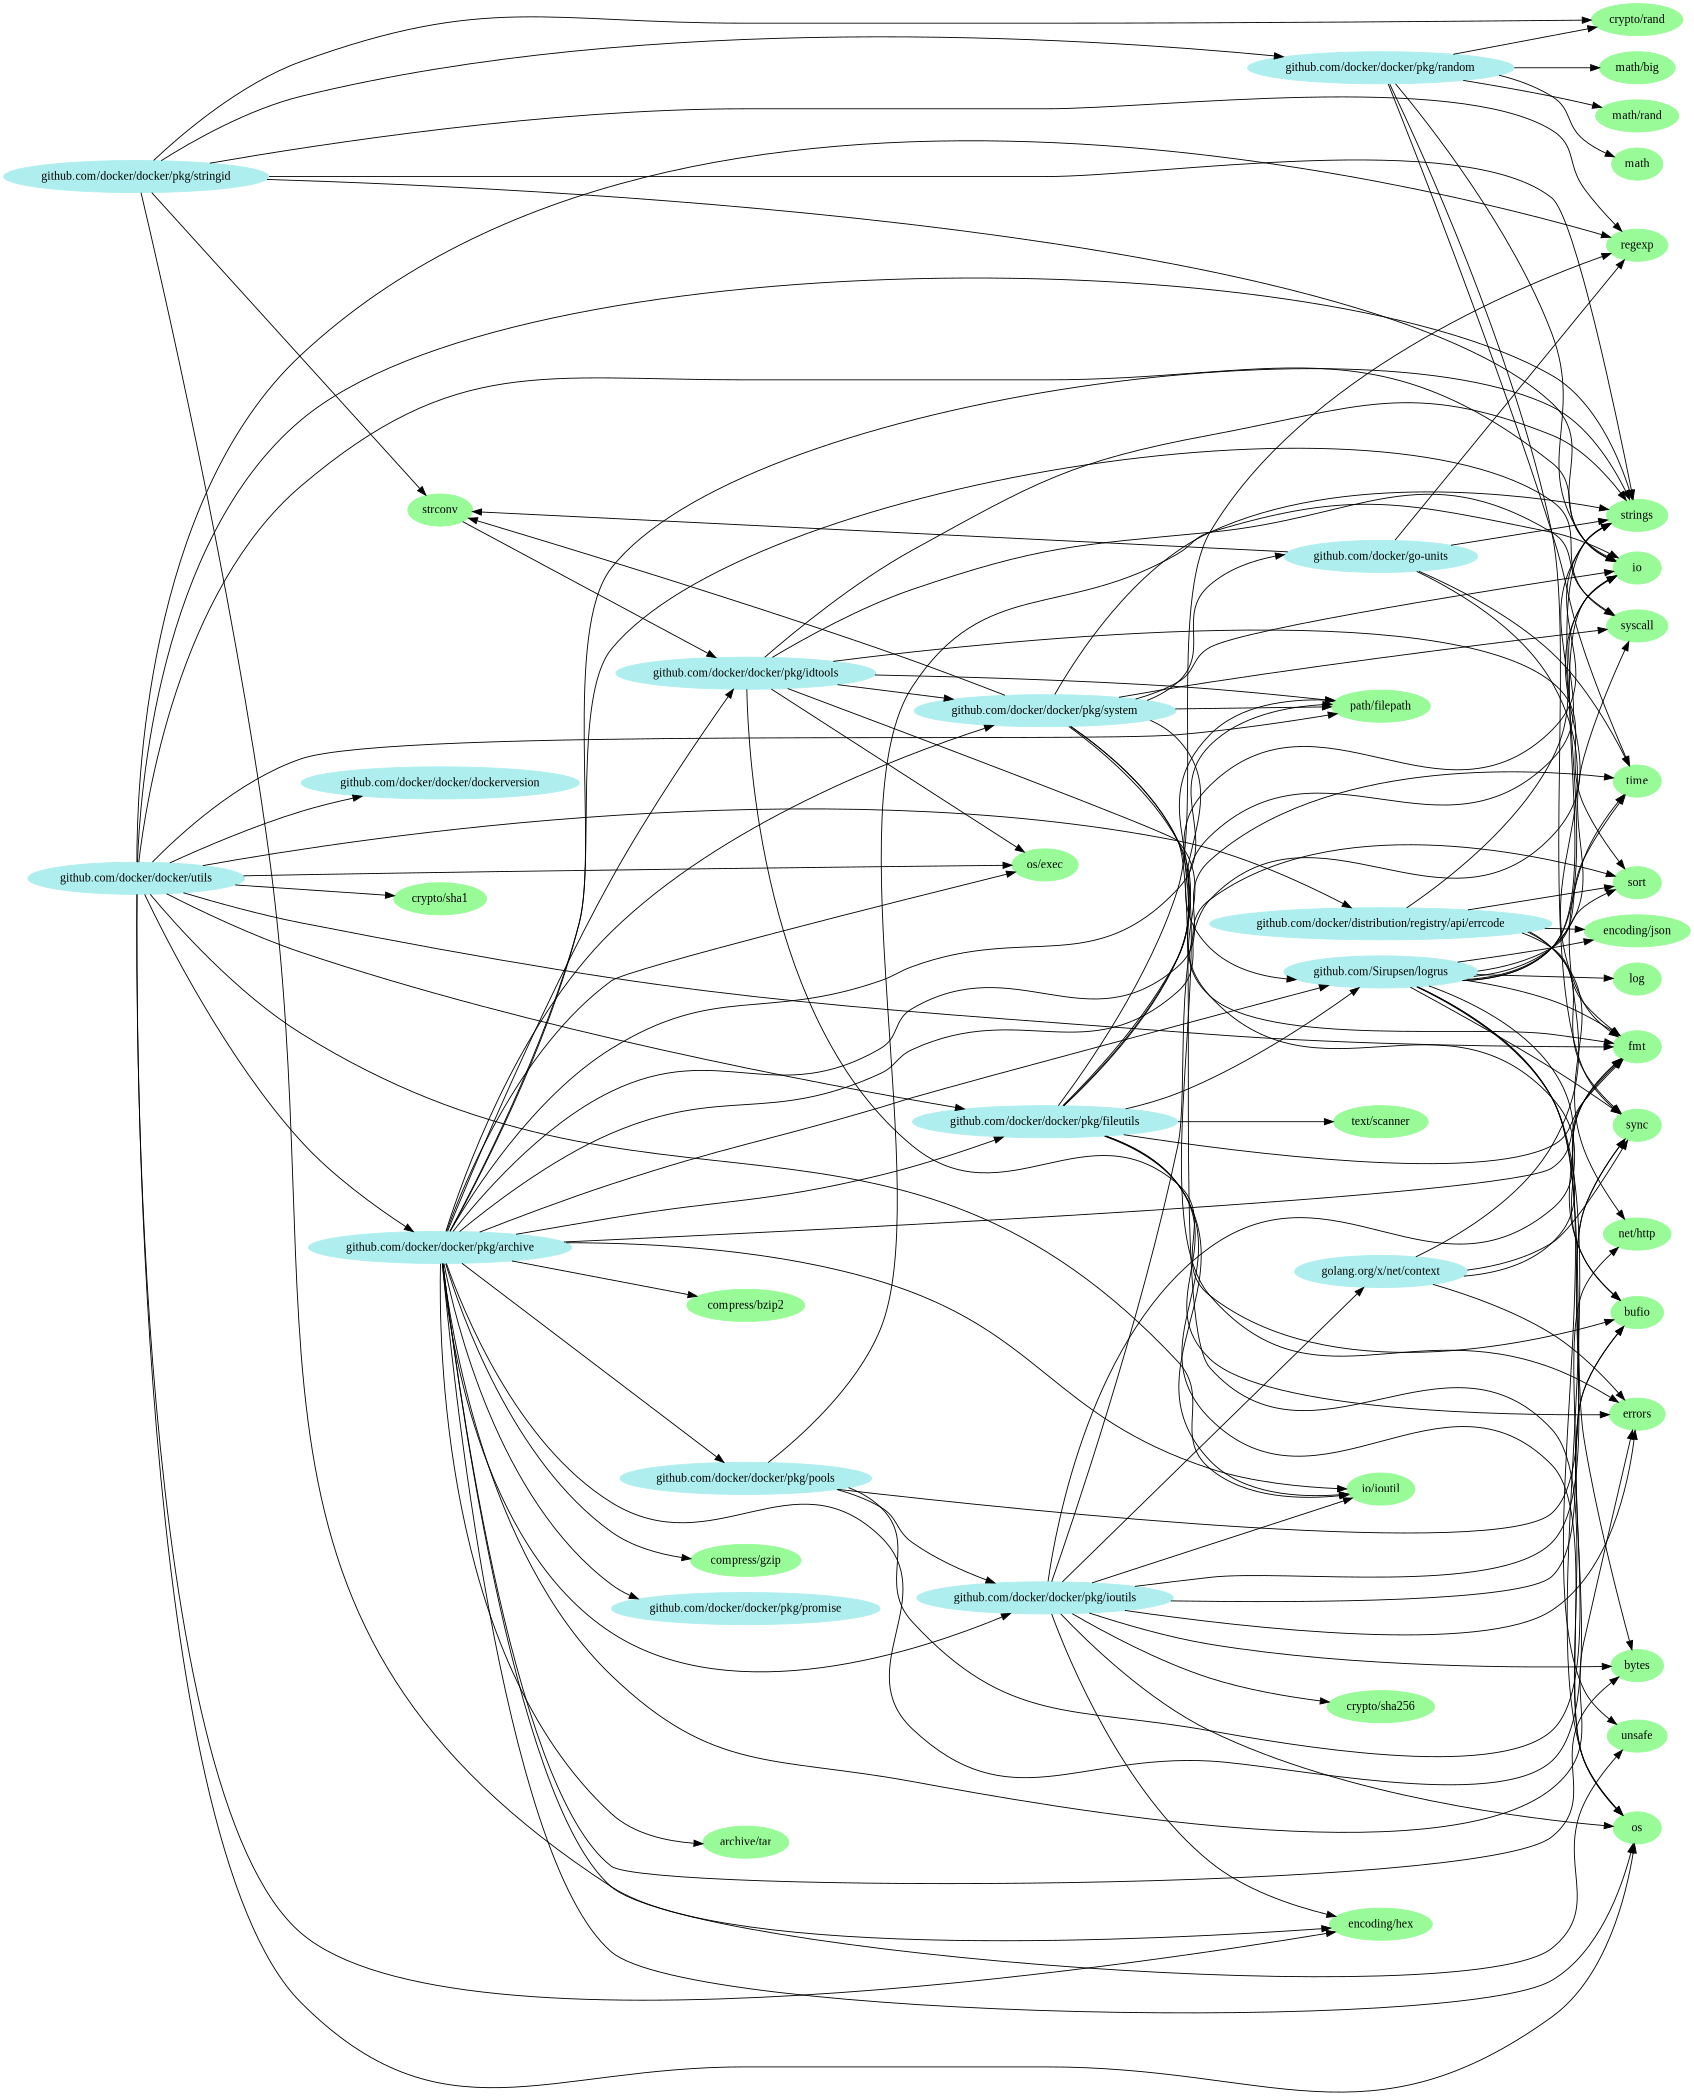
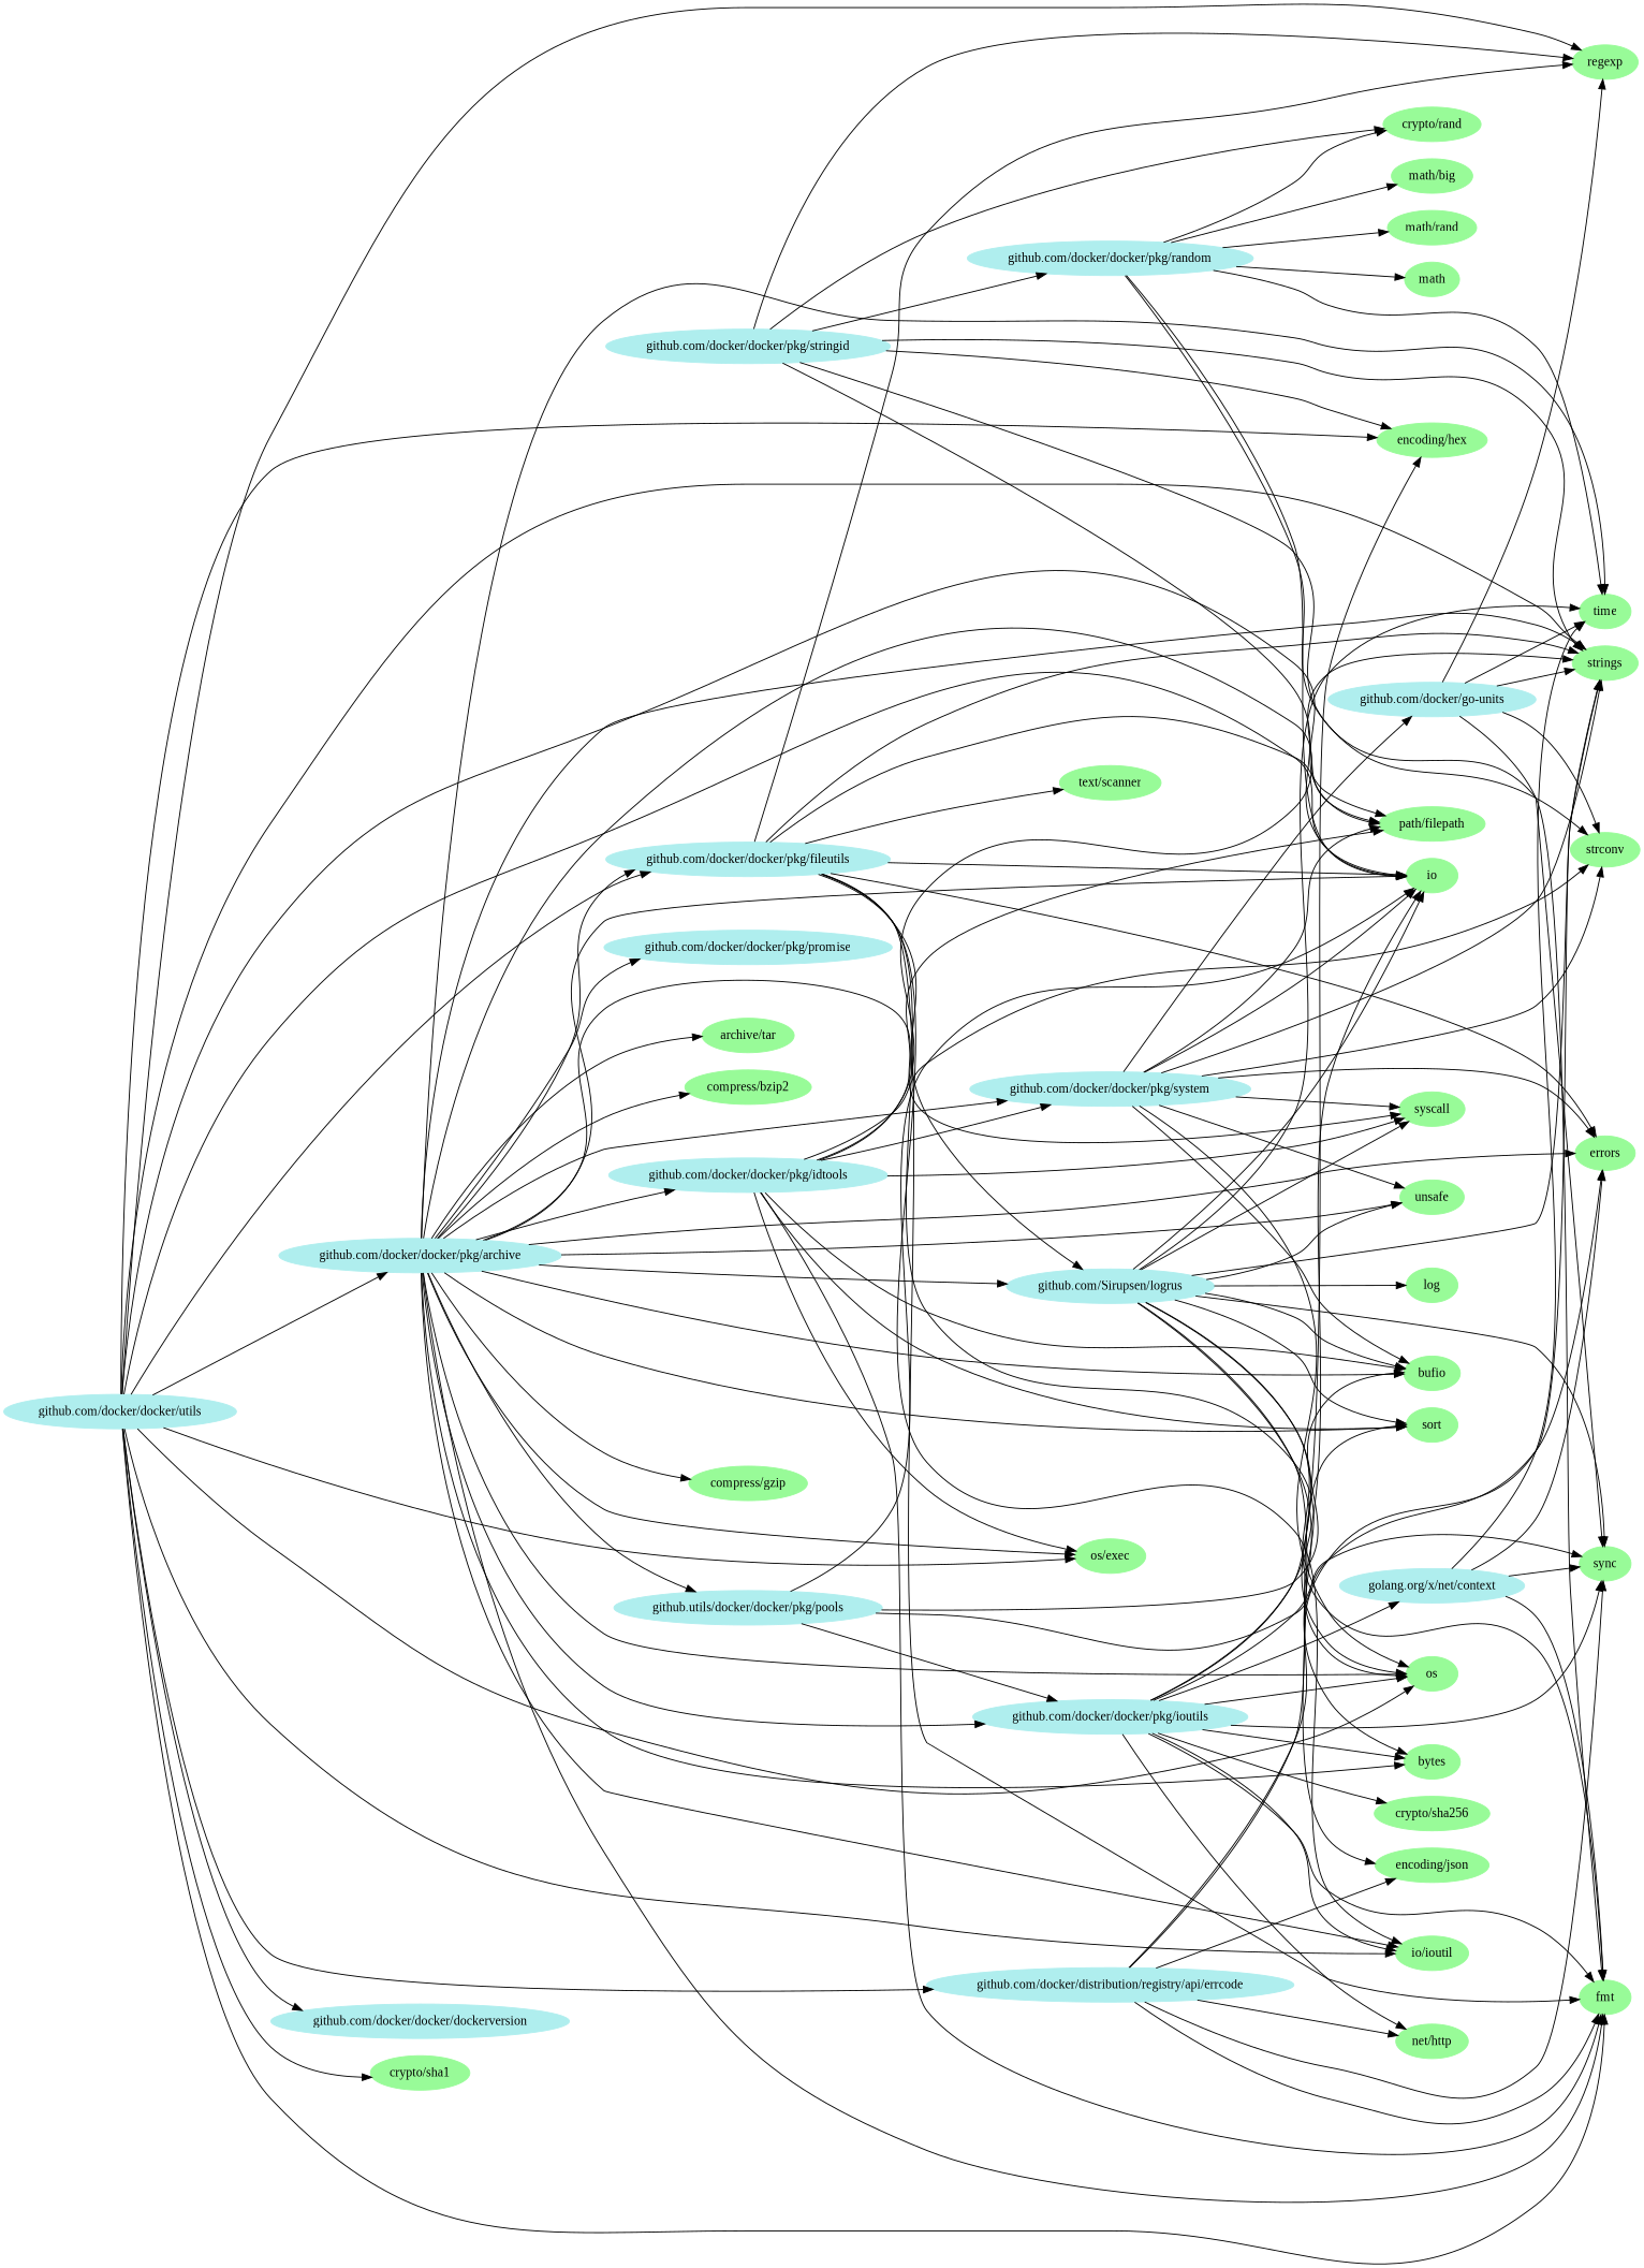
  digraph {
    fontname="Liberation Serif"
    rankdir=LR
    node [color=palegreen fontname="Liberation Serif" style=filled]
    edge [fontname="Liberation Serif"]
    n1 [label="crypto/rand"]
    n2 [label=math]
    n3 [label="encoding/json"]
    n4 [color=paleturquoise label="github.com/docker/docker/pkg/archive"]
    n5 [label="archive/tar"]
    n6 [label=bufio]
    n7 [label=bytes]
    n8 [label="compress/bzip2"]
    n9 [label="compress/gzip"]
    n10 [label=errors]
    n11 [label=fmt]
    n12 [color=paleturquoise label="github.com/Sirupsen/logrus"]
    n13 [color=paleturquoise label="github.com/docker/docker/pkg/fileutils"]
    n14 [color=paleturquoise label="github.com/docker/docker/pkg/idtools"]
    n15 [color=paleturquoise label="github.com/docker/docker/pkg/ioutils"]
-   n16 [color=paleturquoise label="github.com/docker/docker/pkg/pools"]
+   n16 [color=paleturquoise label="github.utils/docker/docker/pkg/pools"]
    n17 [color=paleturquoise label="github.com/docker/docker/pkg/promise"]
    n18 [color=paleturquoise label="github.com/docker/docker/pkg/system"]
    n19 [label=io]
    n20 [label="io/ioutil"]
    n21 [label=os]
    n22 [label="os/exec"]
    n23 [label="path/filepath"]
    n24 [label=sort]
    n25 [label=strings]
    n26 [label=syscall]
    n27 [label=time]
    n28 [label=unsafe]
    n29 [label=log]
    n30 [label=sync]
    n31 [label=regexp]
    n32 [label="text/scanner"]
    n33 [label=strconv]
    n34 [label="net/http"]
    n35 [label="encoding/hex"]
    n36 [color=paleturquoise label="golang.org/x/net/context"]
    n37 [label="crypto/sha256"]
    n38 [color=paleturquoise label="github.com/docker/go-units"]
    n39 [color=paleturquoise label="github.com/docker/docker/dockerversion"]
    n40 [label="math/big"]
    n41 [label="crypto/sha1"]
    n42 [label="math/rand"]
    n43 [color=paleturquoise label="github.com/docker/docker/pkg/stringid"]
    n44 [color=paleturquoise label="github.com/docker/docker/pkg/random"]
    n45 [color=paleturquoise label="github.com/docker/docker/utils"]
    n46 [color=paleturquoise label="github.com/docker/distribution/registry/api/errcode"]
    n4 -> n5
    n4 -> n6
    n4 -> n7
    n4 -> n8
    n4 -> n9
    n4 -> n10
    n4 -> n11
    n4 -> n12
    n4 -> n13
    n4 -> n14
    n4 -> n15
    n4 -> n16
    n4 -> n17
    n4 -> n18
+   n4 -> n19
    n4 -> n20
    n4 -> n21
    n4 -> n22
    n4 -> n23
    n4 -> n24
    n4 -> n25
    n4 -> n26
    n4 -> n27
    n4 -> n28
    n12 -> n3
    n12 -> n6
    n12 -> n7
    n12 -> n11
    n12 -> n19
    n12 -> n21
    n12 -> n24
    n12 -> n25
    n12 -> n26
    n12 -> n27
    n12 -> n28
    n12 -> n29
    n12 -> n30
    n13 -> n10
    n13 -> n11
    n13 -> n12
    n13 -> n19
    n13 -> n20
    n13 -> n21
    n13 -> n23
    n13 -> n25
    n13 -> n31
    n13 -> n32
    n14 -> n6
    n14 -> n11
    n14 -> n18
    n14 -> n22
    n14 -> n23
    n14 -> n24
    n14 -> n25
    n14 -> n26
-   n33 -> n14
+   n14 -> n33
    n15 -> n7
    n15 -> n10
    n15 -> n11
    n15 -> n19
    n15 -> n20
    n15 -> n21
    n15 -> n30
    n15 -> n34
    n15 -> n35
    n15 -> n36
    n15 -> n37
    n16 -> n6
    n16 -> n15
    n16 -> n19
    n16 -> n30
    n18 -> n6
    n18 -> n10
    n18 -> n19
    n18 -> n21
    n18 -> n23
    n18 -> n25
    n18 -> n26
-   n18 -> n12
+   n18 -> n28
    n18 -> n33
    n18 -> n38
    n36 -> n10
    n36 -> n11
    n36 -> n27
    n36 -> n30
    n38 -> n11
    n38 -> n25
    n38 -> n27
    n38 -> n31
    n38 -> n33
    n43 -> n1
    n43 -> n19
    n43 -> n25
    n43 -> n31
    n43 -> n33
    n43 -> n35
    n43 -> n44
    n44 -> n1
    n44 -> n2
    n44 -> n19
    n44 -> n27
    n44 -> n30
    n44 -> n40
    n44 -> n42
    n45 -> n4
    n45 -> n11
    n45 -> n13
    n45 -> n19
    n45 -> n20
    n45 -> n21
    n45 -> n22
    n45 -> n23
    n45 -> n25
    n45 -> n31
    n45 -> n35
    n45 -> n39
    n45 -> n41
    n45 -> n46
    n46 -> n3
    n46 -> n11
    n46 -> n24
    n46 -> n25
    n46 -> n30
    n46 -> n34
  }
